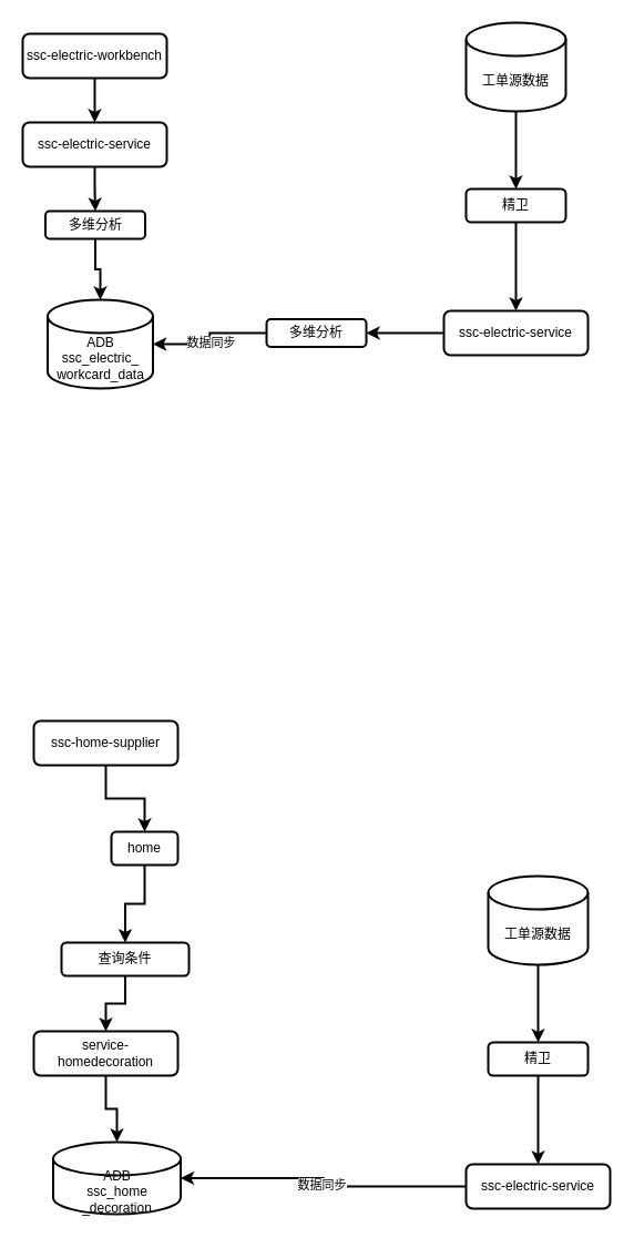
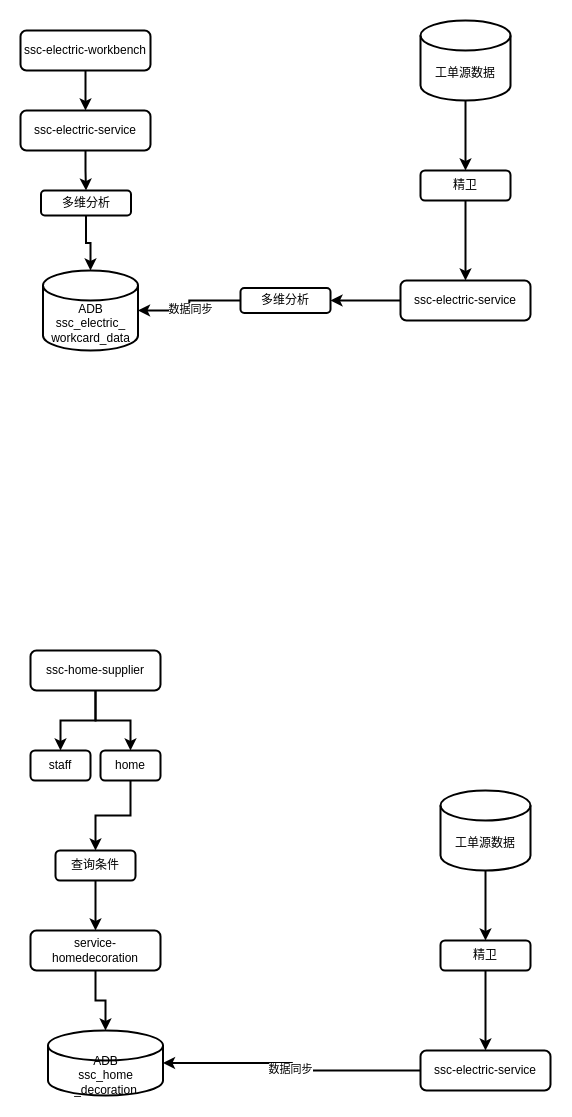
  <mxCell id="0" />
  <mxCell id="1" parent="0" />
  <mxCell id="2" style="edgeStyle=orthogonalEdgeStyle;rounded=0;orthogonalLoop=1;jettySize=auto;html=1;entryX=0.5;entryY=0;entryDx=0;entryDy=0;strokeWidth=2;" edge="1" parent="1" source="3" target="5"><mxGeometry relative="1" as="geometry" /></mxCell>
  <mxCell id="3" value="ssc-electric-workbench" style="rounded=1;whiteSpace=wrap;html=1;strokeWidth=2;" vertex="1" parent="1"><mxGeometry x="20" y="30" width="130" height="40" as="geometry" /></mxCell>
  <mxCell id="4" style="edgeStyle=orthogonalEdgeStyle;rounded=0;orthogonalLoop=1;jettySize=auto;html=1;entryX=0.5;entryY=0;entryDx=0;entryDy=0;strokeWidth=2;" edge="1" parent="1" source="5" target="29"><mxGeometry relative="1" as="geometry" /></mxCell>
  <mxCell id="5" value="ssc-electric-service" style="rounded=1;whiteSpace=wrap;html=1;strokeWidth=2;" vertex="1" parent="1"><mxGeometry x="20" y="110" width="130" height="40" as="geometry" /></mxCell>
  <mxCell id="6" value="ADB&lt;br&gt;ssc_electric_&lt;br&gt;workcard_data" style="shape=cylinder3;whiteSpace=wrap;html=1;boundedLbl=1;backgroundOutline=1;size=15;strokeWidth=2;" vertex="1" parent="1"><mxGeometry x="42.5" y="270" width="95" height="80" as="geometry" /></mxCell>
  <mxCell id="7" style="edgeStyle=orthogonalEdgeStyle;rounded=0;orthogonalLoop=1;jettySize=auto;html=1;entryX=0.5;entryY=0;entryDx=0;entryDy=0;strokeWidth=2;" edge="1" parent="1" source="8" target="10"><mxGeometry relative="1" as="geometry" /></mxCell>
  <mxCell id="8" value="工单源数据" style="shape=cylinder3;whiteSpace=wrap;html=1;boundedLbl=1;backgroundOutline=1;size=15;strokeWidth=2;" vertex="1" parent="1"><mxGeometry x="420" y="20" width="90" height="80" as="geometry" /></mxCell>
  <mxCell id="9" style="edgeStyle=orthogonalEdgeStyle;rounded=0;orthogonalLoop=1;jettySize=auto;html=1;entryX=0.5;entryY=0;entryDx=0;entryDy=0;strokeWidth=2;" edge="1" parent="1" source="10" target="14"><mxGeometry relative="1" as="geometry" /></mxCell>
  <mxCell id="10" value="精卫" style="rounded=1;whiteSpace=wrap;html=1;strokeWidth=2;" vertex="1" parent="1"><mxGeometry x="420" y="170" width="90" height="30" as="geometry" /></mxCell>
  <mxCell id="11" style="edgeStyle=orthogonalEdgeStyle;rounded=0;orthogonalLoop=1;jettySize=auto;html=1;entryX=1;entryY=0.5;entryDx=0;entryDy=0;entryPerimeter=0;strokeWidth=2;exitX=0;exitY=0.5;exitDx=0;exitDy=0;" edge="1" parent="1" source="30" target="6"><mxGeometry relative="1" as="geometry"><mxPoint x="280" y="300" as="sourcePoint" /></mxGeometry></mxCell>
  <mxCell id="12" value="数据同步" style="edgeLabel;html=1;align=center;verticalAlign=middle;resizable=0;points=[];" vertex="1" connectable="0" parent="11"><mxGeometry x="0.062" relative="1" as="geometry"><mxPoint x="1" as="offset" /></mxGeometry></mxCell>
  <mxCell id="13" style="edgeStyle=orthogonalEdgeStyle;rounded=0;orthogonalLoop=1;jettySize=auto;html=1;entryX=1;entryY=0.5;entryDx=0;entryDy=0;strokeWidth=2;" edge="1" parent="1" source="14" target="30"><mxGeometry relative="1" as="geometry" /></mxCell>
  <mxCell id="14" value="ssc-electric-service" style="rounded=1;whiteSpace=wrap;html=1;strokeWidth=2;" vertex="1" parent="1"><mxGeometry x="400" y="280" width="130" height="40" as="geometry" /></mxCell>
+ <mxCell id="15" style="edgeStyle=orthogonalEdgeStyle;rounded=0;orthogonalLoop=1;jettySize=auto;html=1;entryX=0.5;entryY=0;entryDx=0;entryDy=0;strokeWidth=2;" edge="1" parent="1" source="17" target="31"><mxGeometry relative="1" as="geometry" /></mxCell>
  <mxCell id="16" style="edgeStyle=orthogonalEdgeStyle;rounded=0;orthogonalLoop=1;jettySize=auto;html=1;entryX=0.5;entryY=0;entryDx=0;entryDy=0;strokeWidth=2;" edge="1" parent="1" source="17" target="33"><mxGeometry relative="1" as="geometry" /></mxCell>
  <mxCell id="17" value="ssc-home-supplier" style="rounded=1;whiteSpace=wrap;html=1;strokeWidth=2;" vertex="1" parent="1"><mxGeometry x="30" y="650" width="130" height="40" as="geometry" /></mxCell>
  <mxCell id="18" style="edgeStyle=orthogonalEdgeStyle;rounded=0;orthogonalLoop=1;jettySize=auto;html=1;entryX=0.5;entryY=0;entryDx=0;entryDy=0;entryPerimeter=0;strokeWidth=2;" edge="1" parent="1" source="19" target="20"><mxGeometry relative="1" as="geometry" /></mxCell>
  <mxCell id="19" value="service-homedecoration" style="rounded=1;whiteSpace=wrap;html=1;strokeWidth=2;" vertex="1" parent="1"><mxGeometry x="30" y="930" width="130" height="40" as="geometry" /></mxCell>
  <mxCell id="20" value="ADB&lt;br&gt;ssc_home&lt;br&gt;_decoration" style="shape=cylinder3;whiteSpace=wrap;html=1;boundedLbl=1;backgroundOutline=1;size=15;strokeWidth=2;" vertex="1" parent="1"><mxGeometry x="47.5" y="1030" width="115" height="65" as="geometry" /></mxCell>
  <mxCell id="21" style="edgeStyle=orthogonalEdgeStyle;rounded=0;orthogonalLoop=1;jettySize=auto;html=1;entryX=0.5;entryY=0;entryDx=0;entryDy=0;strokeWidth=2;" edge="1" parent="1" source="22" target="24"><mxGeometry relative="1" as="geometry" /></mxCell>
  <mxCell id="22" value="工单源数据" style="shape=cylinder3;whiteSpace=wrap;html=1;boundedLbl=1;backgroundOutline=1;size=15;strokeWidth=2;" vertex="1" parent="1"><mxGeometry x="440" y="790" width="90" height="80" as="geometry" /></mxCell>
  <mxCell id="23" style="edgeStyle=orthogonalEdgeStyle;rounded=0;orthogonalLoop=1;jettySize=auto;html=1;entryX=0.5;entryY=0;entryDx=0;entryDy=0;strokeWidth=2;" edge="1" parent="1" source="24" target="27"><mxGeometry relative="1" as="geometry" /></mxCell>
  <mxCell id="24" value="精卫" style="rounded=1;whiteSpace=wrap;html=1;strokeWidth=2;" vertex="1" parent="1"><mxGeometry x="440" y="940" width="90" height="30" as="geometry" /></mxCell>
  <mxCell id="25" style="edgeStyle=orthogonalEdgeStyle;rounded=0;orthogonalLoop=1;jettySize=auto;html=1;entryX=1;entryY=0.5;entryDx=0;entryDy=0;entryPerimeter=0;strokeWidth=2;" edge="1" parent="1" source="27" target="20"><mxGeometry relative="1" as="geometry" /></mxCell>
  <mxCell id="26" value="数据同步" style="edgeLabel;html=1;align=center;verticalAlign=middle;resizable=0;points=[];" vertex="1" connectable="0" parent="25"><mxGeometry x="-0.021" y="2" relative="1" as="geometry"><mxPoint as="offset" /></mxGeometry></mxCell>
  <mxCell id="27" value="ssc-electric-service" style="rounded=1;whiteSpace=wrap;html=1;strokeWidth=2;" vertex="1" parent="1"><mxGeometry x="420" y="1050" width="130" height="40" as="geometry" /></mxCell>
  <mxCell id="28" style="edgeStyle=orthogonalEdgeStyle;rounded=0;orthogonalLoop=1;jettySize=auto;html=1;entryX=0.5;entryY=0;entryDx=0;entryDy=0;entryPerimeter=0;strokeWidth=2;" edge="1" parent="1" source="29" target="6"><mxGeometry relative="1" as="geometry" /></mxCell>
  <mxCell id="29" value="多维分析" style="rounded=1;whiteSpace=wrap;html=1;strokeWidth=2;" vertex="1" parent="1"><mxGeometry x="40.5" y="190" width="90" height="25" as="geometry" /></mxCell>
  <mxCell id="30" value="多维分析" style="rounded=1;whiteSpace=wrap;html=1;strokeWidth=2;" vertex="1" parent="1"><mxGeometry x="240" y="287.5" width="90" height="25" as="geometry" /></mxCell>
+ <mxCell id="31" value="staff" style="rounded=1;whiteSpace=wrap;html=1;strokeWidth=2;" vertex="1" parent="1"><mxGeometry x="30" y="750" width="60" height="30" as="geometry" /></mxCell>
  <mxCell id="32" style="edgeStyle=orthogonalEdgeStyle;rounded=0;orthogonalLoop=1;jettySize=auto;html=1;entryX=0.5;entryY=0;entryDx=0;entryDy=0;strokeWidth=2;" edge="1" parent="1" source="33" target="35"><mxGeometry relative="1" as="geometry" /></mxCell>
  <mxCell id="33" value="home" style="rounded=1;whiteSpace=wrap;html=1;strokeWidth=2;" vertex="1" parent="1"><mxGeometry x="100" y="750" width="60" height="30" as="geometry" /></mxCell>
  <mxCell id="34" style="edgeStyle=orthogonalEdgeStyle;rounded=0;orthogonalLoop=1;jettySize=auto;html=1;entryX=0.5;entryY=0;entryDx=0;entryDy=0;strokeWidth=2;" edge="1" parent="1" source="35" target="19"><mxGeometry relative="1" as="geometry" /></mxCell>
- <mxCell id="35" value="查询条件" style="rounded=1;whiteSpace=wrap;html=1;strokeWidth=2;" vertex="1" parent="1"><mxGeometry x="55" y="850" width="115" height="30" as="geometry" /></mxCell>
+ <mxCell id="35" value="查询条件" style="rounded=1;whiteSpace=wrap;html=1;strokeWidth=2;" vertex="1" parent="1"><mxGeometry x="55" y="850" width="80" height="30" as="geometry" /></mxCell>
